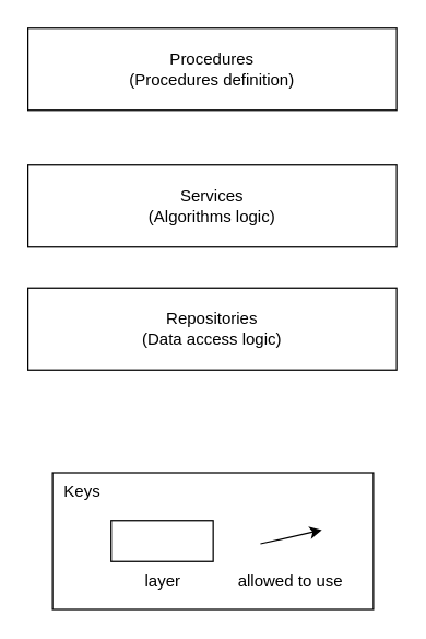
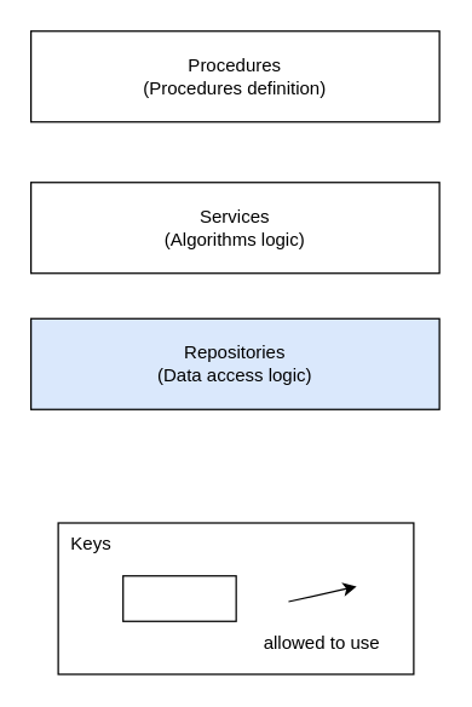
  <mxCell id="0" />
  <mxCell id="1" parent="0" />
  <mxCell id="2" value="Procedures&lt;br&gt;(Procedures definition)" style="rounded=0;whiteSpace=wrap;html=1;" parent="1" vertex="1"><mxGeometry x="20" y="20" width="270" height="60" as="geometry" /></mxCell>
  <mxCell id="3" value="Services&lt;br&gt;(Algorithms logic)" style="rounded=0;whiteSpace=wrap;html=1;" parent="1" vertex="1"><mxGeometry x="20" y="120" width="270" height="60" as="geometry" /></mxCell>
- <mxCell id="4" value="Repositories&lt;br&gt;(Data access logic)" style="rounded=0;whiteSpace=wrap;html=1;" parent="1" vertex="1"><mxGeometry x="20" y="210" width="270" height="60" as="geometry" /></mxCell>
+ <mxCell id="4" value="Repositories&lt;br&gt;(Data access logic)" style="rounded=0;whiteSpace=wrap;html=1;fillColor=#dae8fc;" parent="1" vertex="1"><mxGeometry x="20" y="210" width="270" height="60" as="geometry" /></mxCell>
  <mxCell id="5" value="" style="group" vertex="1" connectable="0" parent="1"><mxGeometry x="38" y="345" width="235" height="100" as="geometry" /></mxCell>
  <mxCell id="6" value="&amp;nbsp; Keys" style="rounded=0;whiteSpace=wrap;html=1;align=left;verticalAlign=top;" vertex="1" parent="5"><mxGeometry width="235" height="100" as="geometry" /></mxCell>
  <mxCell id="7" value="" style="endArrow=classic;html=1;exitX=1;exitY=0.5;exitDx=0;exitDy=0;startArrow=none;startFill=0;endFill=1;" edge="1" parent="5"><mxGeometry width="50" height="50" relative="1" as="geometry"><mxPoint x="152.25" y="52" as="sourcePoint" /><mxPoint x="197.25" y="42" as="targetPoint" /></mxGeometry></mxCell>
  <mxCell id="8" value="allowed to use" style="text;html=1;strokeColor=none;fillColor=none;align=center;verticalAlign=middle;whiteSpace=wrap;rounded=0;" vertex="1" parent="5"><mxGeometry x="132" y="70" width="85" height="20" as="geometry" /></mxCell>
- <mxCell id="9" value="layer" style="text;html=1;strokeColor=none;fillColor=none;align=center;verticalAlign=middle;whiteSpace=wrap;rounded=0;" vertex="1" parent="5"><mxGeometry x="50.5" y="70" width="59.5" height="20" as="geometry" /></mxCell>
  <mxCell id="10" value="" style="rounded=0;whiteSpace=wrap;html=1;" vertex="1" parent="5"><mxGeometry x="42.88" y="35" width="74.75" height="30" as="geometry" /></mxCell>
